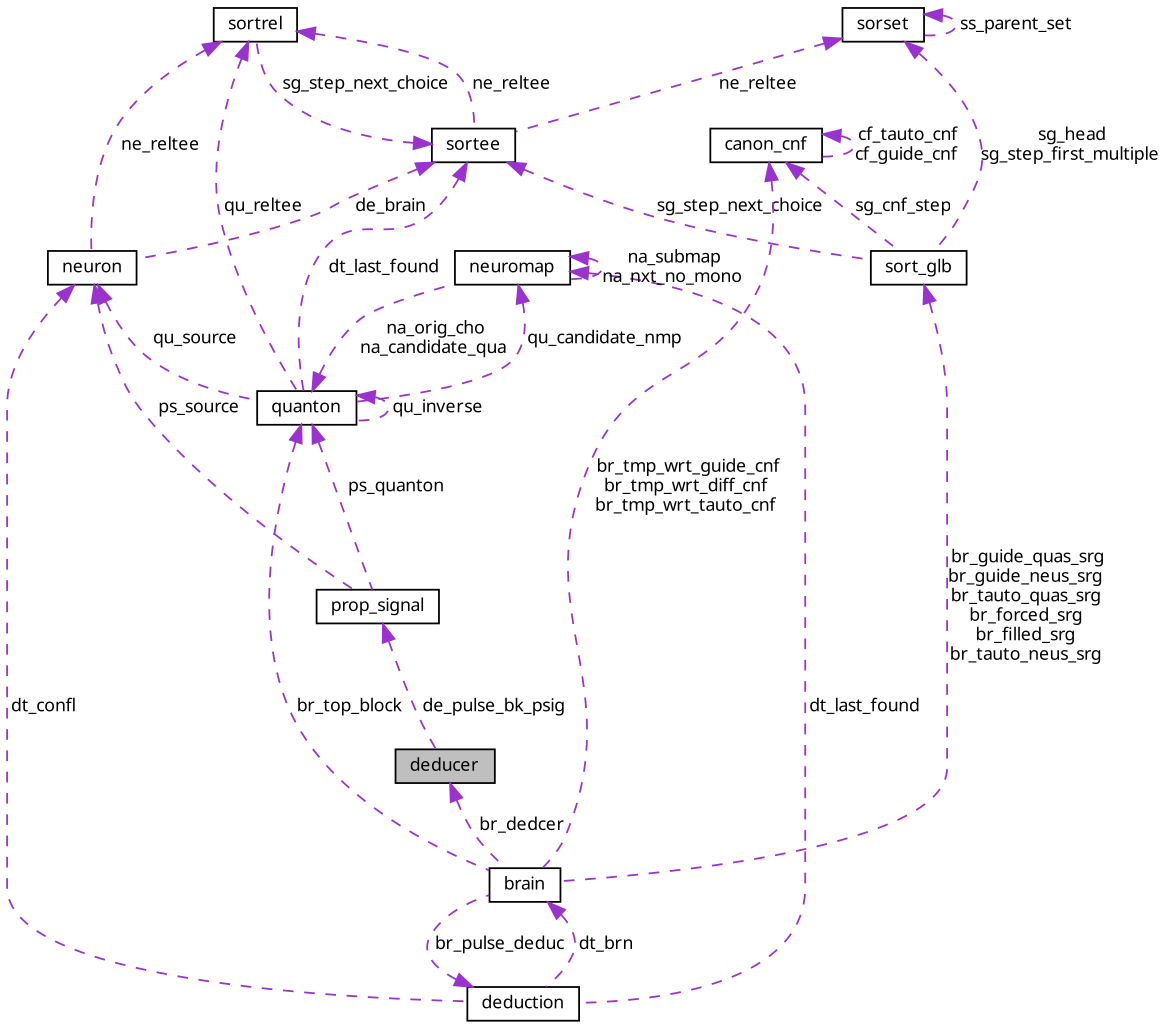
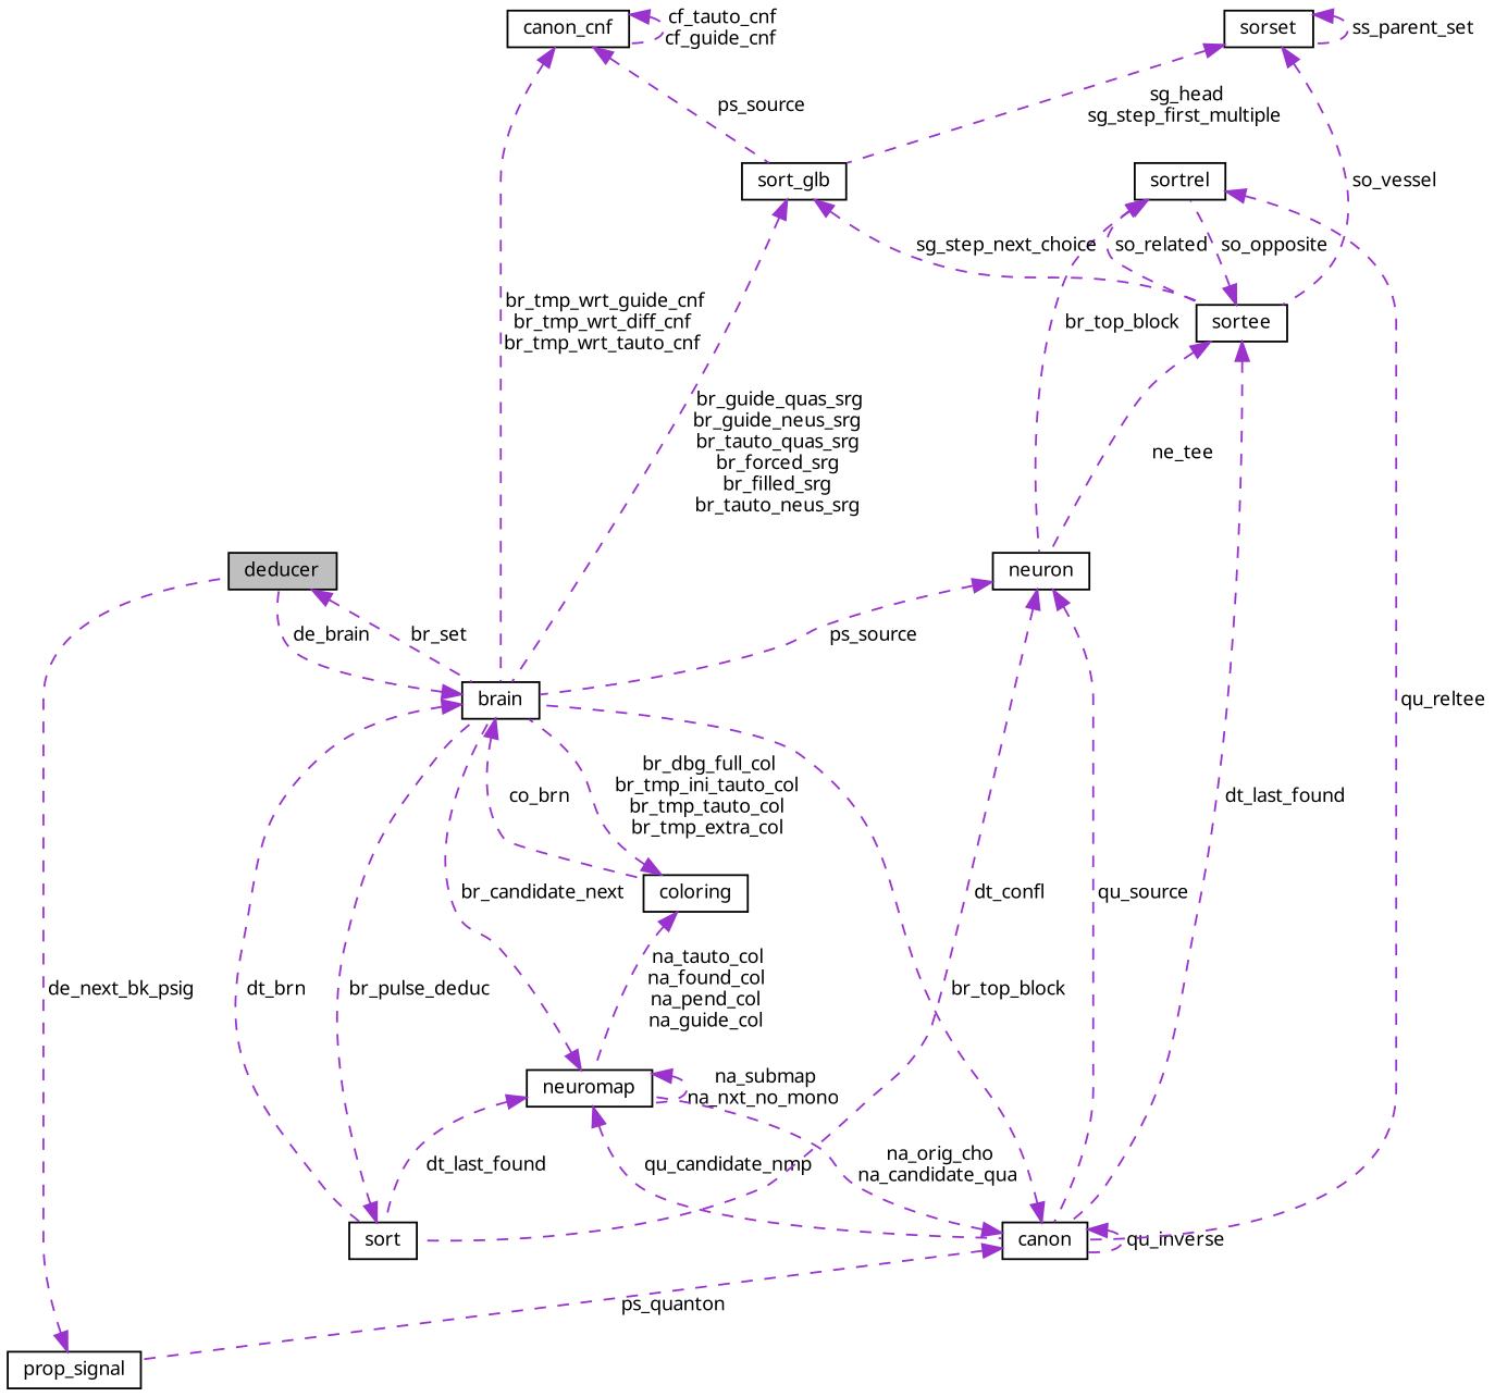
  digraph {
    fontname="Noto Sans"
    node [color=black fillcolor=white fontname="Noto Sans" fontsize=10 shape=record style=filled]
    edge [color=darkorchid3 dir=back fontname="Noto Sans" fontsize=10 labelfontname=Helvetica labelfontsize=10 style=dashed]
    n1 [fillcolor=grey75 fontcolor=black height=0.2 label=deducer width=0.4]
    n2 [height=0.2 label=brain width=0.4]
-   n4 [height=0.2 label=deduction width=0.4]
+   n3 [height=0.2 label=coloring width=0.4]
+   n4 [height=0.2 label=sort width=0.4]
    n5 [height=0.2 label=neuromap width=0.4]
-   n6 [height=0.2 label=quanton width=0.4]
+   n6 [height=0.2 label=canon width=0.4]
    n7 [height=0.2 label=neuron width=0.4]
    n8 [height=0.2 label=prop_signal width=0.4]
    n9 [height=0.2 label=sortrel width=0.4]
    n10 [height=0.2 label=sortee width=0.4]
    n11 [height=0.2 label=sort_glb width=0.4]
    n12 [height=0.2 label=sorset width=0.4]
    n13 [height=0.2 label=canon_cnf width=0.4]
-   n1 -> n2 [label=" br_dedcer"]
+   n1 -> n2 [label=" br_set"]
+   n2 -> n1 [label=" de_brain"]
+   n2 -> n3 [label=" co_brn"]
    n2 -> n4 [label=" dt_brn"]
+   n3 -> n2 [label=" br_dbg_full_col\nbr_tmp_ini_tauto_col\nbr_tmp_tauto_col\nbr_tmp_extra_col"]
+   n3 -> n5 [label=" na_tauto_col\nna_found_col\nna_pend_col\nna_guide_col"]
    n4 -> n2 [label=" br_pulse_deduc"]
+   n5 -> n2 [label=" br_candidate_next"]
    n5 -> n4 [label=" dt_last_found"]
    n5 -> n5 [label=" na_submap\nna_nxt_no_mono"]
    n5 -> n6 [label=" qu_candidate_nmp"]
    n6 -> n2 [label=" br_top_block"]
    n6 -> n5 [label=" na_orig_cho\nna_candidate_qua"]
    n6 -> n6 [label=" qu_inverse"]
    n6 -> n8 [label=" ps_quanton"]
    n7 -> n4 [label=" dt_confl"]
    n7 -> n6 [label=" qu_source"]
-   n7 -> n8 [label=" ps_source"]
-   n8 -> n1 [label=" de_pulse_bk_psig"]
+   n7 -> n2 [label=" ps_source"]
+   n8 -> n1 [label=" de_next_bk_psig"]
    n9 -> n6 [label=" qu_reltee"]
-   n9 -> n7 [label=" ne_reltee"]
-   n9 -> n10 [label=" ne_reltee"]
+   n9 -> n7 [label=" br_top_block"]
+   n9 -> n10 [label=" so_related"]
    n10 -> n6 [label=" dt_last_found"]
-   n10 -> n7 [label=" de_brain"]
-   n10 -> n9 [label=" sg_step_next_choice"]
-   n10 -> n11 [label=" sg_step_next_choice"]
+   n10 -> n7 [label=" ne_tee"]
+   n10 -> n9 [label=" so_opposite"]
+   n11 -> n10 [label=" sg_step_next_choice"]
    n11 -> n2 [label=" br_guide_quas_srg\nbr_guide_neus_srg\nbr_tauto_quas_srg\nbr_forced_srg\nbr_filled_srg\nbr_tauto_neus_srg"]
-   n12 -> n10 [label=" ne_reltee"]
+   n12 -> n10 [label=" so_vessel"]
    n12 -> n11 [label=" sg_head\nsg_step_first_multiple"]
    n12 -> n12 [label=" ss_parent_set"]
    n13 -> n2 [label=" br_tmp_wrt_guide_cnf\nbr_tmp_wrt_diff_cnf\nbr_tmp_wrt_tauto_cnf"]
-   n13 -> n11 [label=" sg_cnf_step"]
+   n13 -> n11 [label=" ps_source"]
    n13 -> n13 [label=" cf_tauto_cnf\ncf_guide_cnf"]
  }
